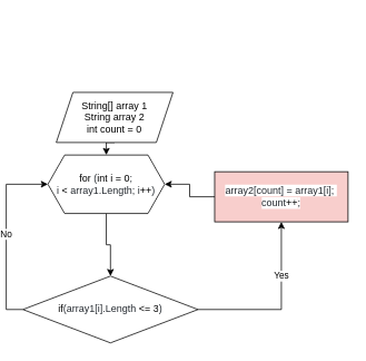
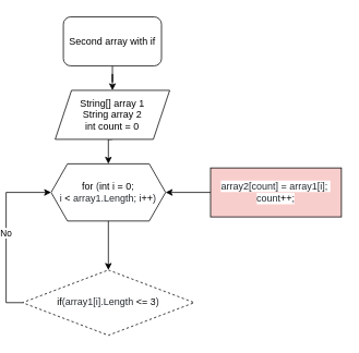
  <mxCell id="0" />
  <mxCell id="1" parent="0" />
+ <mxCell id="2" style="edgeStyle=orthogonalEdgeStyle;rounded=0;orthogonalLoop=1;jettySize=auto;html=1;entryX=0.5;entryY=0;entryDx=0;entryDy=0;" edge="1" parent="1" source="3" target="5"><mxGeometry relative="1" as="geometry" /></mxCell>
+ <mxCell id="3" value="Second array with if" style="rounded=1;whiteSpace=wrap;html=1;" vertex="1" parent="1"><mxGeometry x="70" y="20" width="120" height="60" as="geometry" /></mxCell>
  <mxCell id="4" style="edgeStyle=orthogonalEdgeStyle;rounded=0;orthogonalLoop=1;jettySize=auto;html=1;exitX=0.5;exitY=1;exitDx=0;exitDy=0;entryX=0.5;entryY=0;entryDx=0;entryDy=0;" edge="1" parent="1" source="5" target="7"><mxGeometry relative="1" as="geometry" /></mxCell>
  <mxCell id="5" value="String[] array 1&lt;br&gt;String array 2&lt;br&gt;int count = 0" style="shape=parallelogram;perimeter=parallelogramPerimeter;whiteSpace=wrap;html=1;fixedSize=1;" vertex="1" parent="1"><mxGeometry x="60" y="110" width="140" height="60" as="geometry" /></mxCell>
  <mxCell id="6" style="edgeStyle=orthogonalEdgeStyle;rounded=0;orthogonalLoop=1;jettySize=auto;html=1;entryX=0.5;entryY=0;entryDx=0;entryDy=0;fontFamily=Helvetica;" edge="1" parent="1" source="7" target="10"><mxGeometry relative="1" as="geometry" /></mxCell>
- <mxCell id="7" value="&lt;span style=&quot;box-sizing: border-box; color: var(--color-prettylights-syntax-keyword); text-align: start; background-color: rgb(255, 255, 255);&quot; class=&quot;pl-k&quot;&gt;for&lt;/span&gt;&lt;span style=&quot;color: rgb(36, 41, 47); text-align: start; background-color: rgb(255, 255, 255);&quot;&gt; (&lt;/span&gt;&lt;span style=&quot;box-sizing: border-box; color: var(--color-prettylights-syntax-keyword); text-align: start; background-color: rgb(255, 255, 255);&quot; class=&quot;pl-k&quot;&gt;int&lt;/span&gt;&lt;span style=&quot;color: rgb(36, 41, 47); text-align: start; background-color: rgb(255, 255, 255);&quot;&gt; &lt;/span&gt;&lt;span style=&quot;box-sizing: border-box; color: var(--color-prettylights-syntax-entity); text-align: start; background-color: rgb(255, 255, 255);&quot; class=&quot;pl-en&quot;&gt;i&lt;/span&gt;&lt;span style=&quot;color: rgb(36, 41, 47); text-align: start; background-color: rgb(255, 255, 255);&quot;&gt; &lt;/span&gt;&lt;span style=&quot;box-sizing: border-box; color: var(--color-prettylights-syntax-keyword); text-align: start; background-color: rgb(255, 255, 255);&quot; class=&quot;pl-k&quot;&gt;=&lt;/span&gt;&lt;span style=&quot;color: rgb(36, 41, 47); text-align: start; background-color: rgb(255, 255, 255);&quot;&gt; &lt;/span&gt;&lt;span style=&quot;box-sizing: border-box; color: var(--color-prettylights-syntax-constant); text-align: start; background-color: rgb(255, 255, 255);&quot; class=&quot;pl-c1&quot;&gt;0&lt;/span&gt;&lt;span style=&quot;color: rgb(36, 41, 47); text-align: start; background-color: rgb(255, 255, 255);&quot;&gt;; &lt;br&gt;&lt;/span&gt;&lt;span style=&quot;box-sizing: border-box; color: rgb(36, 41, 47); text-align: start; background-color: rgb(255, 255, 255);&quot; class=&quot;pl-smi&quot;&gt;i&lt;/span&gt;&lt;span style=&quot;color: rgb(36, 41, 47); text-align: start; background-color: rgb(255, 255, 255);&quot;&gt; &lt;/span&gt;&lt;span style=&quot;box-sizing: border-box; color: var(--color-prettylights-syntax-keyword); text-align: start; background-color: rgb(255, 255, 255);&quot; class=&quot;pl-k&quot;&gt;&amp;lt;&lt;/span&gt;&lt;span style=&quot;color: rgb(36, 41, 47); text-align: start; background-color: rgb(255, 255, 255);&quot;&gt; &lt;/span&gt;&lt;span style=&quot;box-sizing: border-box; color: rgb(36, 41, 47); text-align: start; background-color: rgb(255, 255, 255);&quot; class=&quot;pl-smi&quot;&gt;array1&lt;/span&gt;&lt;span style=&quot;color: rgb(36, 41, 47); text-align: start; background-color: rgb(255, 255, 255);&quot;&gt;.&lt;/span&gt;&lt;span style=&quot;box-sizing: border-box; color: rgb(36, 41, 47); text-align: start; background-color: rgb(255, 255, 255);&quot; class=&quot;pl-smi&quot;&gt;Length&lt;/span&gt;&lt;span style=&quot;color: rgb(36, 41, 47); text-align: start; background-color: rgb(255, 255, 255);&quot;&gt;; &lt;/span&gt;&lt;span style=&quot;box-sizing: border-box; color: rgb(36, 41, 47); text-align: start; background-color: rgb(255, 255, 255);&quot; class=&quot;pl-smi&quot;&gt;i&lt;/span&gt;&lt;span style=&quot;box-sizing: border-box; color: var(--color-prettylights-syntax-keyword); text-align: start; background-color: rgb(255, 255, 255);&quot; class=&quot;pl-k&quot;&gt;++&lt;/span&gt;&lt;span style=&quot;color: rgb(36, 41, 47); text-align: start; background-color: rgb(255, 255, 255);&quot;&gt;)&lt;/span&gt;" style="shape=hexagon;perimeter=hexagonPerimeter2;whiteSpace=wrap;html=1;fixedSize=1;" vertex="1" parent="1"><mxGeometry x="50" y="185" width="140" height="70" as="geometry" /></mxCell>
+ <mxCell id="7" value="&lt;span style=&quot;box-sizing: border-box; color: var(--color-prettylights-syntax-keyword); text-align: start; background-color: rgb(255, 255, 255);&quot; class=&quot;pl-k&quot;&gt;for&lt;/span&gt;&lt;span style=&quot;color: rgb(36, 41, 47); text-align: start; background-color: rgb(255, 255, 255);&quot;&gt; (&lt;/span&gt;&lt;span style=&quot;box-sizing: border-box; color: var(--color-prettylights-syntax-keyword); text-align: start; background-color: rgb(255, 255, 255);&quot; class=&quot;pl-k&quot;&gt;int&lt;/span&gt;&lt;span style=&quot;color: rgb(36, 41, 47); text-align: start; background-color: rgb(255, 255, 255);&quot;&gt; &lt;/span&gt;&lt;span style=&quot;box-sizing: border-box; color: var(--color-prettylights-syntax-entity); text-align: start; background-color: rgb(255, 255, 255);&quot; class=&quot;pl-en&quot;&gt;i&lt;/span&gt;&lt;span style=&quot;color: rgb(36, 41, 47); text-align: start; background-color: rgb(255, 255, 255);&quot;&gt; &lt;/span&gt;&lt;span style=&quot;box-sizing: border-box; color: var(--color-prettylights-syntax-keyword); text-align: start; background-color: rgb(255, 255, 255);&quot; class=&quot;pl-k&quot;&gt;=&lt;/span&gt;&lt;span style=&quot;color: rgb(36, 41, 47); text-align: start; background-color: rgb(255, 255, 255);&quot;&gt; &lt;/span&gt;&lt;span style=&quot;box-sizing: border-box; color: var(--color-prettylights-syntax-constant); text-align: start; background-color: rgb(255, 255, 255);&quot; class=&quot;pl-c1&quot;&gt;0&lt;/span&gt;&lt;span style=&quot;color: rgb(36, 41, 47); text-align: start; background-color: rgb(255, 255, 255);&quot;&gt;; &lt;br&gt;&lt;/span&gt;&lt;span style=&quot;box-sizing: border-box; color: rgb(36, 41, 47); text-align: start; background-color: rgb(255, 255, 255);&quot; class=&quot;pl-smi&quot;&gt;i&lt;/span&gt;&lt;span style=&quot;color: rgb(36, 41, 47); text-align: start; background-color: rgb(255, 255, 255);&quot;&gt; &lt;/span&gt;&lt;span style=&quot;box-sizing: border-box; color: var(--color-prettylights-syntax-keyword); text-align: start; background-color: rgb(255, 255, 255);&quot; class=&quot;pl-k&quot;&gt;&amp;lt;&lt;/span&gt;&lt;span style=&quot;color: rgb(36, 41, 47); text-align: start; background-color: rgb(255, 255, 255);&quot;&gt; &lt;/span&gt;&lt;span style=&quot;box-sizing: border-box; color: rgb(36, 41, 47); text-align: start; background-color: rgb(255, 255, 255);&quot; class=&quot;pl-smi&quot;&gt;array1&lt;/span&gt;&lt;span style=&quot;color: rgb(36, 41, 47); text-align: start; background-color: rgb(255, 255, 255);&quot;&gt;.&lt;/span&gt;&lt;span style=&quot;box-sizing: border-box; color: rgb(36, 41, 47); text-align: start; background-color: rgb(255, 255, 255);&quot; class=&quot;pl-smi&quot;&gt;Length&lt;/span&gt;&lt;span style=&quot;color: rgb(36, 41, 47); text-align: start; background-color: rgb(255, 255, 255);&quot;&gt;; &lt;/span&gt;&lt;span style=&quot;box-sizing: border-box; color: rgb(36, 41, 47); text-align: start; background-color: rgb(255, 255, 255);&quot; class=&quot;pl-smi&quot;&gt;i&lt;/span&gt;&lt;span style=&quot;box-sizing: border-box; color: var(--color-prettylights-syntax-keyword); text-align: start; background-color: rgb(255, 255, 255);&quot; class=&quot;pl-k&quot;&gt;++&lt;/span&gt;&lt;span style=&quot;color: rgb(36, 41, 47); text-align: start; background-color: rgb(255, 255, 255);&quot;&gt;)&lt;/span&gt;" style="shape=hexagon;perimeter=hexagonPerimeter2;whiteSpace=wrap;html=1;fixedSize=1;" vertex="1" parent="1"><mxGeometry x="55" y="200" width="140" height="70" as="geometry" /></mxCell>
  <mxCell id="8" value="No" style="edgeStyle=orthogonalEdgeStyle;rounded=0;orthogonalLoop=1;jettySize=auto;html=1;exitX=0;exitY=0.5;exitDx=0;exitDy=0;entryX=0;entryY=0.5;entryDx=0;entryDy=0;fontFamily=Helvetica;" edge="1" parent="1" source="10" target="7"><mxGeometry relative="1" as="geometry" /></mxCell>
- <mxCell id="9" value="Yes" style="edgeStyle=orthogonalEdgeStyle;rounded=0;orthogonalLoop=1;jettySize=auto;html=1;fontFamily=Helvetica;entryX=0.5;entryY=1;entryDx=0;entryDy=0;" edge="1" parent="1" source="10" target="12"><mxGeometry x="0.366" relative="1" as="geometry"><mxPoint x="350" y="290" as="targetPoint" /><mxPoint as="offset" /></mxGeometry></mxCell>
- <mxCell id="10" value="&lt;span style=&quot;box-sizing: border-box; color: var(--color-prettylights-syntax-keyword); text-align: start; background-color: rgb(255, 255, 255);&quot; class=&quot;pl-k&quot;&gt;if&lt;/span&gt;&lt;span style=&quot;color: rgb(36, 41, 47); text-align: start; background-color: rgb(255, 255, 255);&quot;&gt;(&lt;/span&gt;&lt;span style=&quot;box-sizing: border-box; color: rgb(36, 41, 47); text-align: start; background-color: rgb(255, 255, 255);&quot; class=&quot;pl-smi&quot;&gt;array1&lt;/span&gt;&lt;span style=&quot;color: rgb(36, 41, 47); text-align: start; background-color: rgb(255, 255, 255);&quot;&gt;[&lt;/span&gt;&lt;span style=&quot;box-sizing: border-box; color: rgb(36, 41, 47); text-align: start; background-color: rgb(255, 255, 255);&quot; class=&quot;pl-smi&quot;&gt;i&lt;/span&gt;&lt;span style=&quot;color: rgb(36, 41, 47); text-align: start; background-color: rgb(255, 255, 255);&quot;&gt;].&lt;/span&gt;&lt;span style=&quot;box-sizing: border-box; color: rgb(36, 41, 47); text-align: start; background-color: rgb(255, 255, 255);&quot; class=&quot;pl-smi&quot;&gt;Length&lt;/span&gt;&lt;span style=&quot;color: rgb(36, 41, 47); text-align: start; background-color: rgb(255, 255, 255);&quot;&gt; &lt;/span&gt;&lt;span style=&quot;box-sizing: border-box; color: var(--color-prettylights-syntax-keyword); text-align: start; background-color: rgb(255, 255, 255);&quot; class=&quot;pl-k&quot;&gt;&amp;lt;=&lt;/span&gt;&lt;span style=&quot;color: rgb(36, 41, 47); text-align: start; background-color: rgb(255, 255, 255);&quot;&gt; &lt;/span&gt;&lt;span style=&quot;box-sizing: border-box; color: var(--color-prettylights-syntax-constant); text-align: start; background-color: rgb(255, 255, 255);&quot; class=&quot;pl-c1&quot;&gt;3&lt;/span&gt;&lt;span style=&quot;color: rgb(36, 41, 47); text-align: start; background-color: rgb(255, 255, 255);&quot;&gt;)&lt;/span&gt;" style="rhombus;whiteSpace=wrap;html=1;fontFamily=Helvetica;" vertex="1" parent="1"><mxGeometry x="20" y="330" width="210" height="80" as="geometry" /></mxCell>
+ <mxCell id="10" value="&lt;span style=&quot;box-sizing: border-box; color: var(--color-prettylights-syntax-keyword); text-align: start; background-color: rgb(255, 255, 255);&quot; class=&quot;pl-k&quot;&gt;if&lt;/span&gt;&lt;span style=&quot;color: rgb(36, 41, 47); text-align: start; background-color: rgb(255, 255, 255);&quot;&gt;(&lt;/span&gt;&lt;span style=&quot;box-sizing: border-box; color: rgb(36, 41, 47); text-align: start; background-color: rgb(255, 255, 255);&quot; class=&quot;pl-smi&quot;&gt;array1&lt;/span&gt;&lt;span style=&quot;color: rgb(36, 41, 47); text-align: start; background-color: rgb(255, 255, 255);&quot;&gt;[&lt;/span&gt;&lt;span style=&quot;box-sizing: border-box; color: rgb(36, 41, 47); text-align: start; background-color: rgb(255, 255, 255);&quot; class=&quot;pl-smi&quot;&gt;i&lt;/span&gt;&lt;span style=&quot;color: rgb(36, 41, 47); text-align: start; background-color: rgb(255, 255, 255);&quot;&gt;].&lt;/span&gt;&lt;span style=&quot;box-sizing: border-box; color: rgb(36, 41, 47); text-align: start; background-color: rgb(255, 255, 255);&quot; class=&quot;pl-smi&quot;&gt;Length&lt;/span&gt;&lt;span style=&quot;color: rgb(36, 41, 47); text-align: start; background-color: rgb(255, 255, 255);&quot;&gt; &lt;/span&gt;&lt;span style=&quot;box-sizing: border-box; color: var(--color-prettylights-syntax-keyword); text-align: start; background-color: rgb(255, 255, 255);&quot; class=&quot;pl-k&quot;&gt;&amp;lt;=&lt;/span&gt;&lt;span style=&quot;color: rgb(36, 41, 47); text-align: start; background-color: rgb(255, 255, 255);&quot;&gt; &lt;/span&gt;&lt;span style=&quot;box-sizing: border-box; color: var(--color-prettylights-syntax-constant); text-align: start; background-color: rgb(255, 255, 255);&quot; class=&quot;pl-c1&quot;&gt;3&lt;/span&gt;&lt;span style=&quot;color: rgb(36, 41, 47); text-align: start; background-color: rgb(255, 255, 255);&quot;&gt;)&lt;/span&gt;" style="rhombus;whiteSpace=wrap;html=1;fontFamily=Helvetica;dashed=1;" vertex="1" parent="1"><mxGeometry x="20" y="330" width="210" height="80" as="geometry" /></mxCell>
  <mxCell id="11" style="edgeStyle=orthogonalEdgeStyle;rounded=0;orthogonalLoop=1;jettySize=auto;html=1;entryX=1;entryY=0.5;entryDx=0;entryDy=0;fontFamily=Helvetica;" edge="1" parent="1" source="12" target="7"><mxGeometry relative="1" as="geometry" /></mxCell>
  <mxCell id="12" value="&lt;font style=&quot;color: rgb(36, 41, 47); text-align: start; background-color: rgb(255, 255, 255);&quot; face=&quot;Helvetica&quot;&gt;&lt;span style=&quot;box-sizing: border-box; color: var(--color-prettylights-syntax-storage-modifier-import);&quot; class=&quot;pl-smi&quot;&gt;array2&lt;/span&gt;[&lt;span style=&quot;box-sizing: border-box; color: var(--color-prettylights-syntax-storage-modifier-import);&quot; class=&quot;pl-smi&quot;&gt;count&lt;/span&gt;]&amp;nbsp;&lt;span style=&quot;box-sizing: border-box; color: var(--color-prettylights-syntax-keyword);&quot; class=&quot;pl-k&quot;&gt;=&amp;nbsp;&lt;/span&gt;&lt;span style=&quot;box-sizing: border-box; color: var(--color-prettylights-syntax-storage-modifier-import);&quot; class=&quot;pl-smi&quot;&gt;array1&lt;/span&gt;[&lt;span style=&quot;box-sizing: border-box; color: var(--color-prettylights-syntax-storage-modifier-import);&quot; class=&quot;pl-smi&quot;&gt;i&lt;/span&gt;];&amp;nbsp;&lt;br&gt;&lt;/font&gt;&lt;span style=&quot;color: rgb(36, 41, 47); text-align: start; background-color: rgb(255, 255, 255);&quot;&gt;count&lt;/span&gt;&lt;span style=&quot;color: var(--color-prettylights-syntax-keyword); text-align: start; background-color: rgb(255, 255, 255); box-sizing: border-box;&quot; class=&quot;pl-k&quot;&gt;++&lt;/span&gt;&lt;span style=&quot;color: rgb(36, 41, 47); text-align: start; background-color: rgb(255, 255, 255);&quot;&gt;;&lt;/span&gt;" style="rounded=0;whiteSpace=wrap;html=1;fontFamily=Helvetica;fillColor=#f8cecc;" vertex="1" parent="1"><mxGeometry x="250" y="205" width="160" height="60" as="geometry" /></mxCell>
